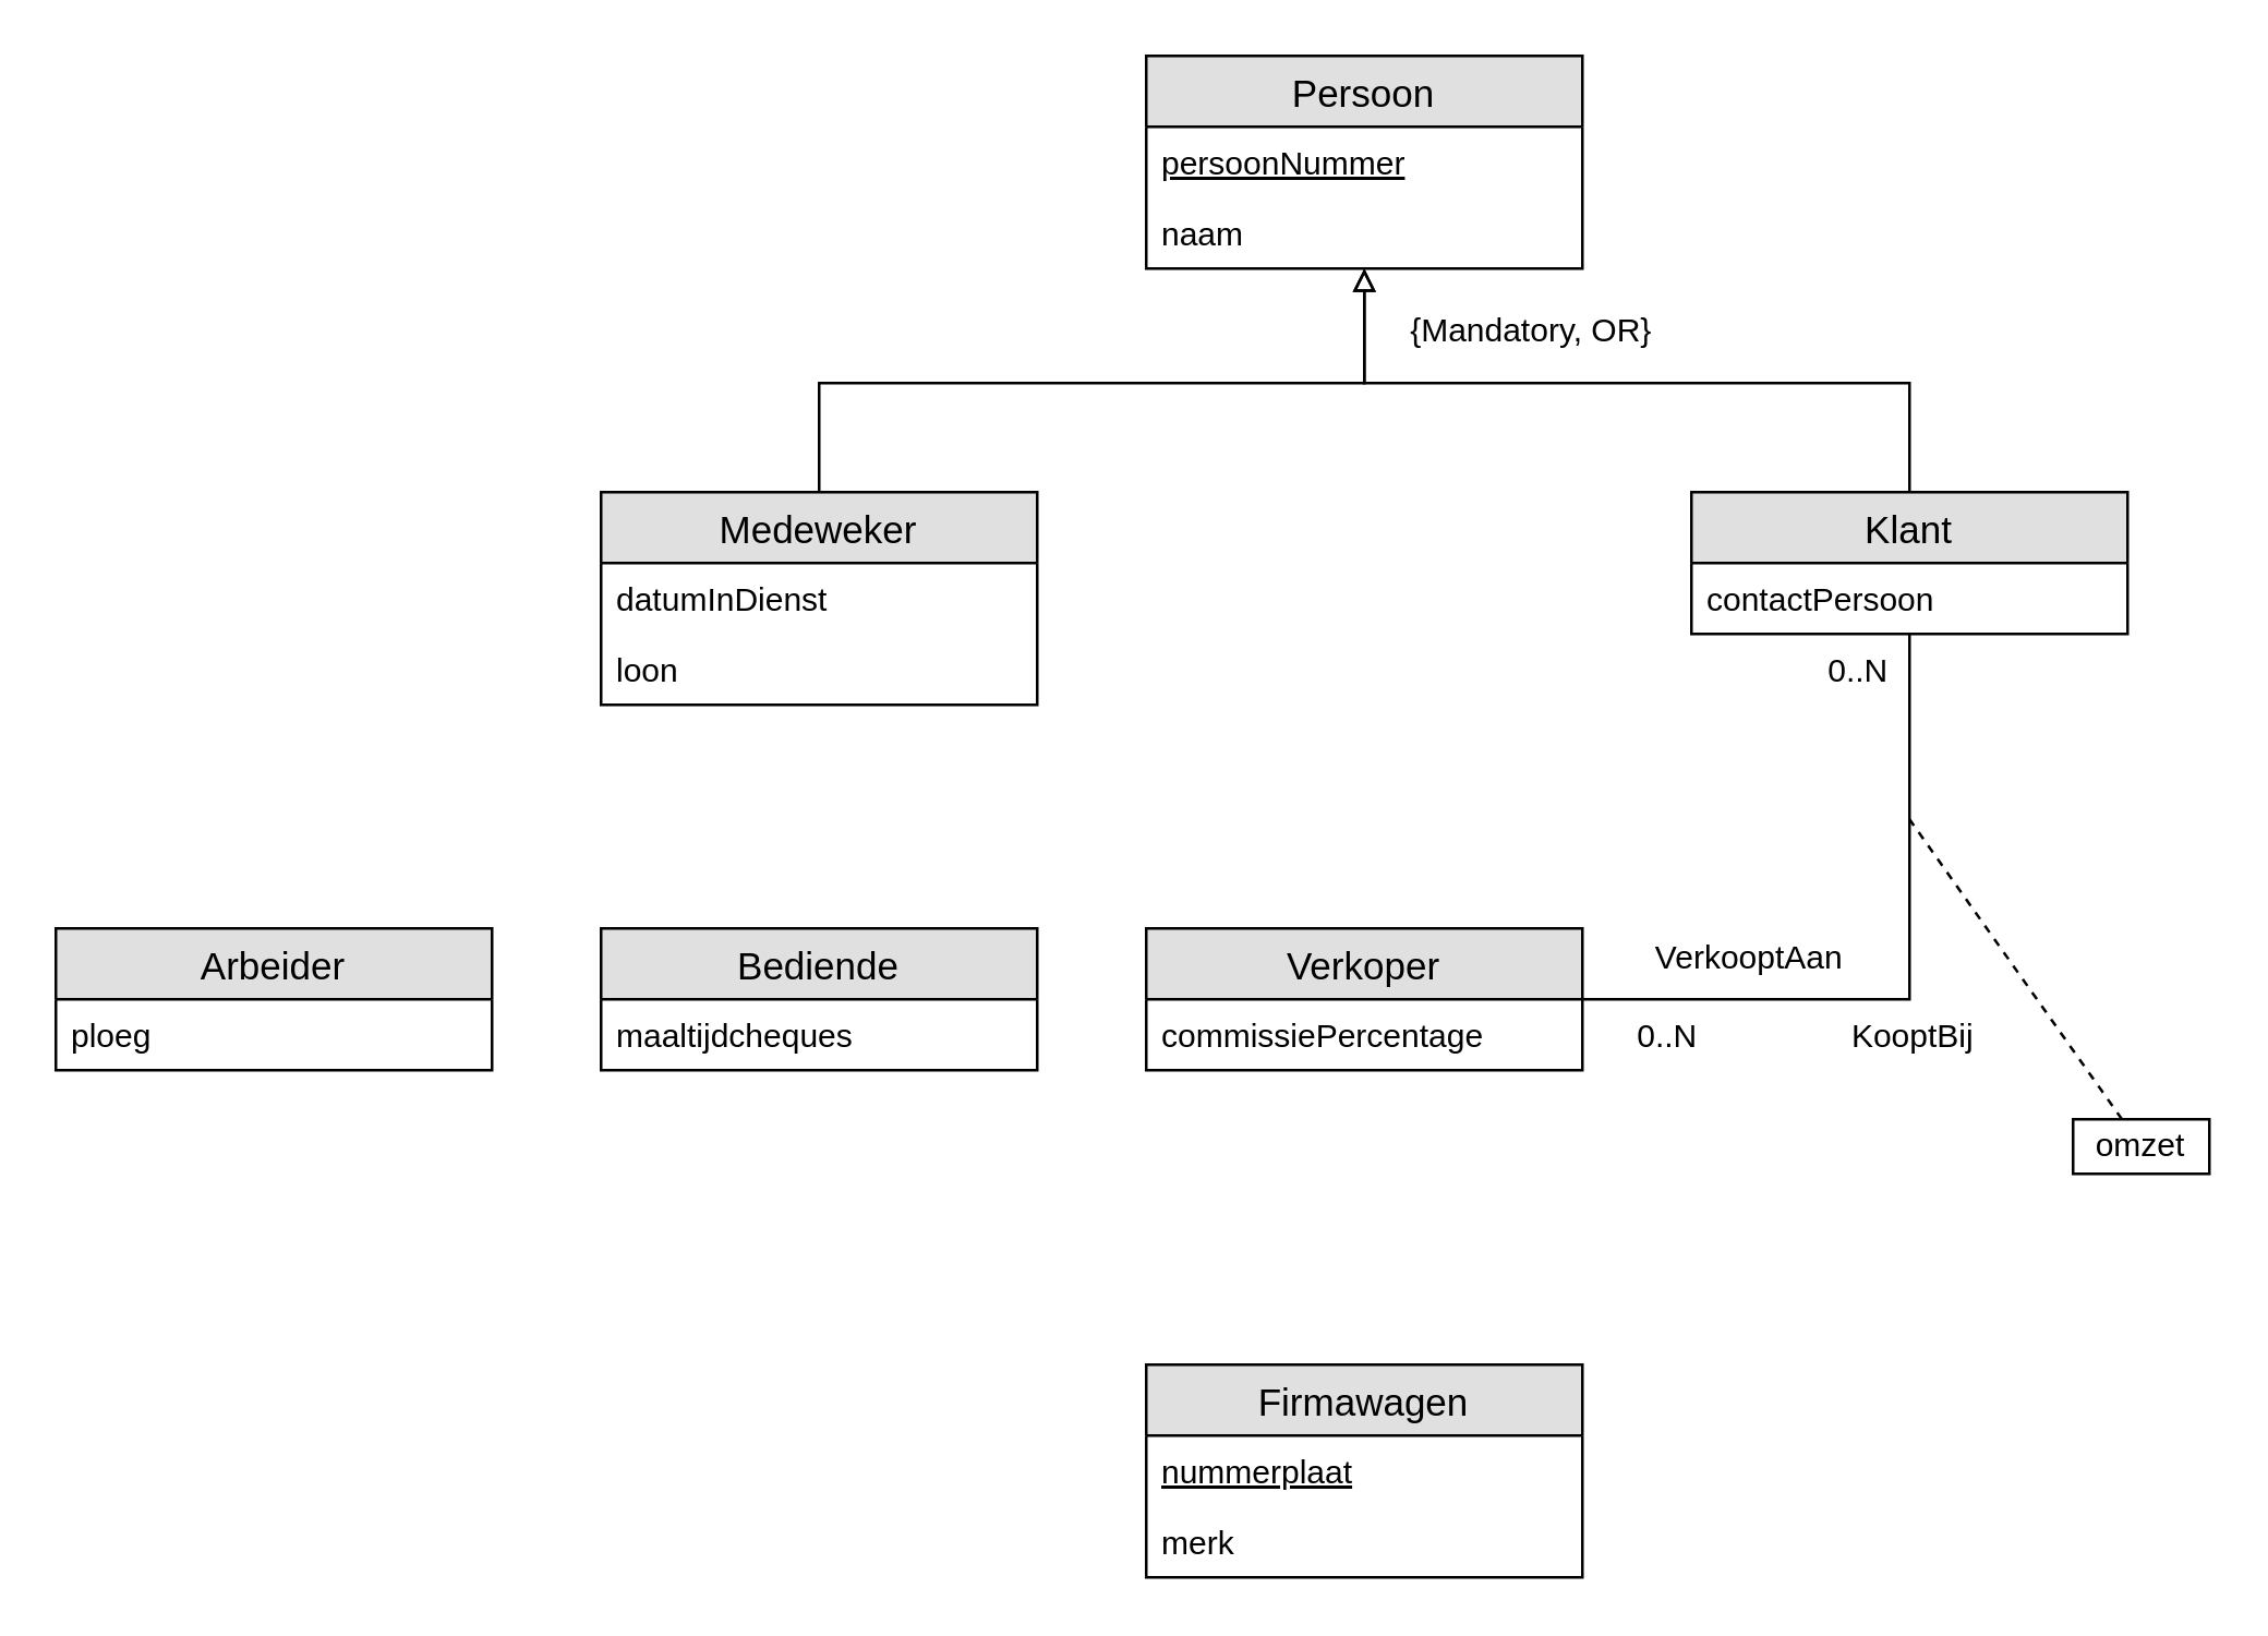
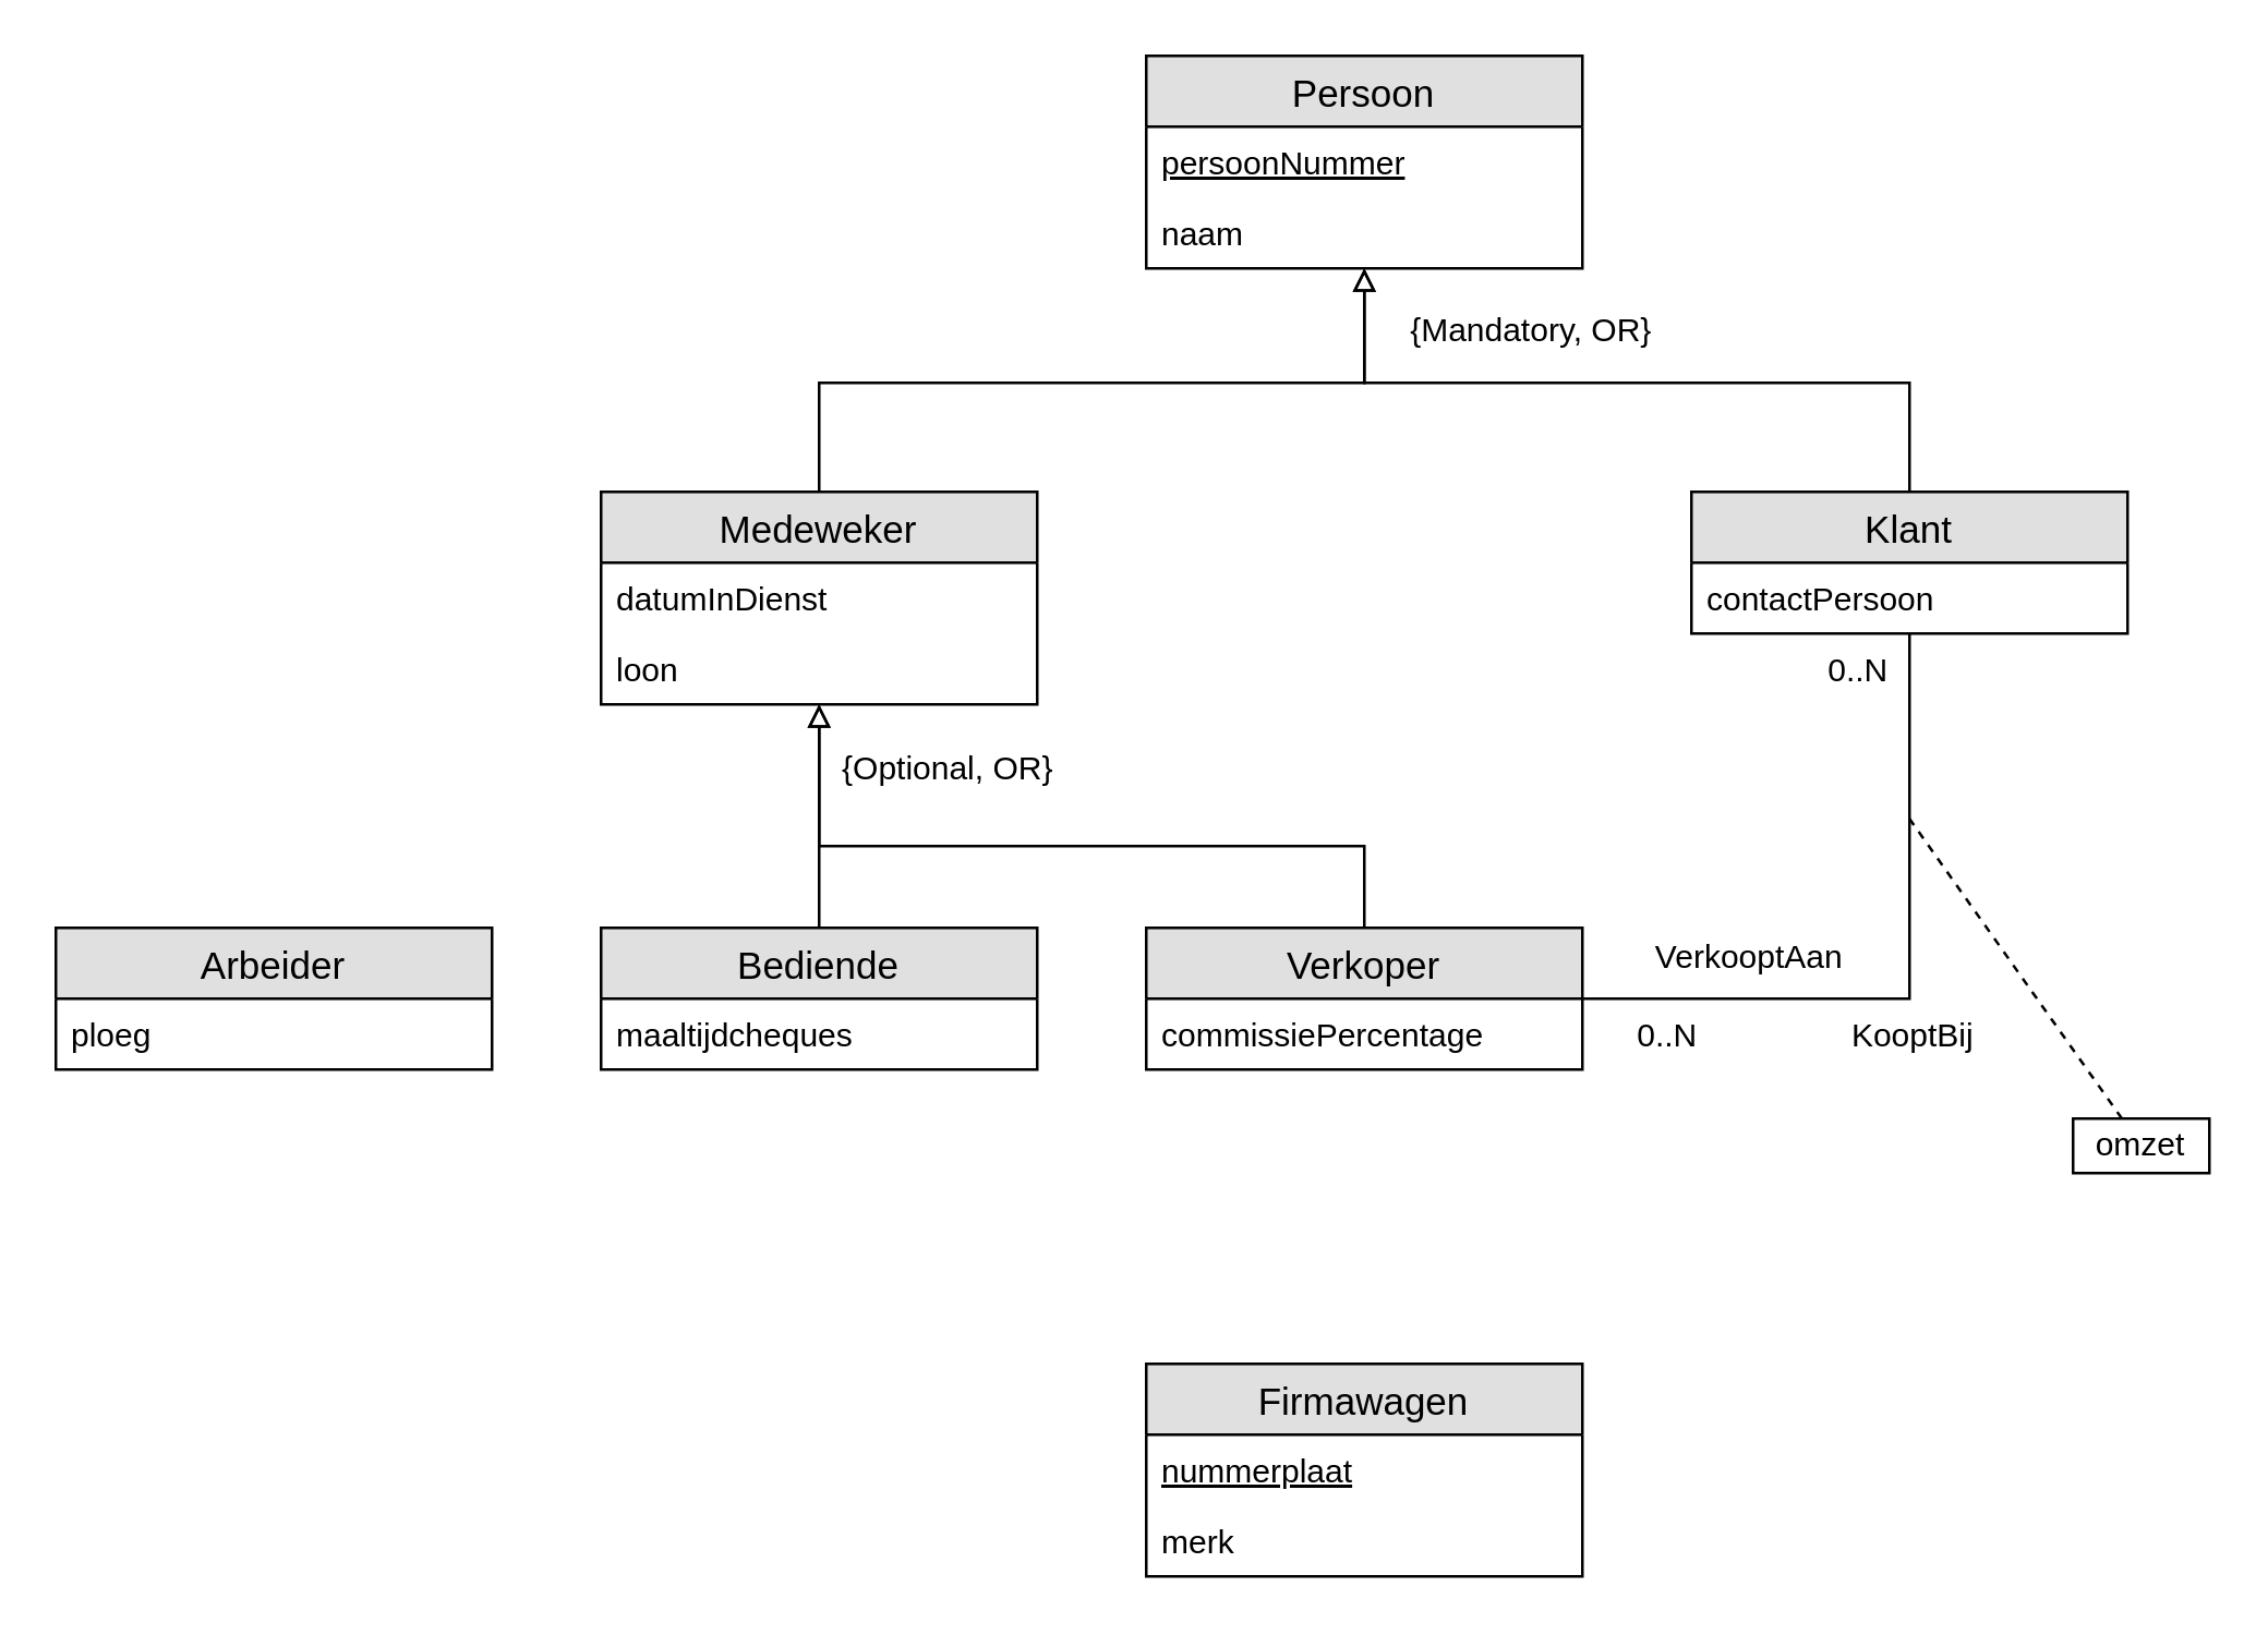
  <mxCell id="0" />
  <mxCell id="1" parent="0" />
  <mxCell id="2" value="Persoon" style="swimlane;fontStyle=0;childLayout=stackLayout;horizontal=1;startSize=26;fillColor=#e0e0e0;horizontalStack=0;resizeParent=1;resizeParentMax=0;resizeLast=0;collapsible=1;marginBottom=0;swimlaneFillColor=#ffffff;align=center;fontSize=14;" parent="1" vertex="1"><mxGeometry x="420" y="20" width="160" height="78" as="geometry" /></mxCell>
  <mxCell id="3" value="persoonNummer" style="text;strokeColor=none;fillColor=none;spacingLeft=4;spacingRight=4;overflow=hidden;rotatable=0;points=[[0,0.5],[1,0.5]];portConstraint=eastwest;fontSize=12;fontStyle=4" parent="2" vertex="1"><mxGeometry y="26" width="160" height="26" as="geometry" /></mxCell>
  <mxCell id="4" value="naam" style="text;strokeColor=none;fillColor=none;spacingLeft=4;spacingRight=4;overflow=hidden;rotatable=0;points=[[0,0.5],[1,0.5]];portConstraint=eastwest;fontSize=12;" parent="2" vertex="1"><mxGeometry y="52" width="160" height="26" as="geometry" /></mxCell>
  <mxCell id="5" style="edgeStyle=orthogonalEdgeStyle;rounded=0;orthogonalLoop=1;jettySize=auto;html=1;endArrow=block;endFill=0;" edge="1" parent="1" source="6" target="2"><mxGeometry relative="1" as="geometry"><Array as="points"><mxPoint x="700" y="140" /><mxPoint x="500" y="140" /></Array></mxGeometry></mxCell>
  <mxCell id="6" value="Klant" style="swimlane;fontStyle=0;childLayout=stackLayout;horizontal=1;startSize=26;fillColor=#e0e0e0;horizontalStack=0;resizeParent=1;resizeParentMax=0;resizeLast=0;collapsible=1;marginBottom=0;swimlaneFillColor=#ffffff;align=center;fontSize=14;" vertex="1" parent="1"><mxGeometry x="620" y="180" width="160" height="52" as="geometry" /></mxCell>
  <mxCell id="7" value="contactPersoon" style="text;strokeColor=none;fillColor=none;spacingLeft=4;spacingRight=4;overflow=hidden;rotatable=0;points=[[0,0.5],[1,0.5]];portConstraint=eastwest;fontSize=12;fontStyle=0" vertex="1" parent="6"><mxGeometry y="26" width="160" height="26" as="geometry" /></mxCell>
  <mxCell id="8" style="edgeStyle=orthogonalEdgeStyle;rounded=0;orthogonalLoop=1;jettySize=auto;html=1;endArrow=block;endFill=0;" edge="1" parent="1" source="10" target="2"><mxGeometry relative="1" as="geometry"><Array as="points"><mxPoint x="300" y="140" /><mxPoint x="500" y="140" /></Array></mxGeometry></mxCell>
  <mxCell id="9" value="{Mandatory, OR}" style="text;html=1;resizable=0;points=[];align=center;verticalAlign=middle;labelBackgroundColor=#ffffff;" vertex="1" connectable="0" parent="8"><mxGeometry x="0.825" relative="1" as="geometry"><mxPoint x="60" y="-3" as="offset" /></mxGeometry></mxCell>
  <mxCell id="10" value="Medeweker" style="swimlane;fontStyle=0;childLayout=stackLayout;horizontal=1;startSize=26;fillColor=#e0e0e0;horizontalStack=0;resizeParent=1;resizeParentMax=0;resizeLast=0;collapsible=1;marginBottom=0;swimlaneFillColor=#ffffff;align=center;fontSize=14;" vertex="1" parent="1"><mxGeometry x="220" y="180" width="160" height="78" as="geometry" /></mxCell>
  <mxCell id="11" value="datumInDienst" style="text;strokeColor=none;fillColor=none;spacingLeft=4;spacingRight=4;overflow=hidden;rotatable=0;points=[[0,0.5],[1,0.5]];portConstraint=eastwest;fontSize=12;fontStyle=0" vertex="1" parent="10"><mxGeometry y="26" width="160" height="26" as="geometry" /></mxCell>
  <mxCell id="12" value="loon" style="text;strokeColor=none;fillColor=none;spacingLeft=4;spacingRight=4;overflow=hidden;rotatable=0;points=[[0,0.5],[1,0.5]];portConstraint=eastwest;fontSize=12;" vertex="1" parent="10"><mxGeometry y="52" width="160" height="26" as="geometry" /></mxCell>
  <mxCell id="13" value="Arbeider" style="swimlane;fontStyle=0;childLayout=stackLayout;horizontal=1;startSize=26;fillColor=#e0e0e0;horizontalStack=0;resizeParent=1;resizeParentMax=0;resizeLast=0;collapsible=1;marginBottom=0;swimlaneFillColor=#ffffff;align=center;fontSize=14;" vertex="1" parent="1"><mxGeometry x="20" y="340" width="160" height="52" as="geometry" /></mxCell>
  <mxCell id="14" value="ploeg" style="text;strokeColor=none;fillColor=none;spacingLeft=4;spacingRight=4;overflow=hidden;rotatable=0;points=[[0,0.5],[1,0.5]];portConstraint=eastwest;fontSize=12;" vertex="1" parent="13"><mxGeometry y="26" width="160" height="26" as="geometry" /></mxCell>
+ <mxCell id="15" style="edgeStyle=orthogonalEdgeStyle;rounded=0;orthogonalLoop=1;jettySize=auto;html=1;endArrow=block;endFill=0;" edge="1" parent="1" source="16" target="10"><mxGeometry relative="1" as="geometry" /></mxCell>
  <mxCell id="16" value="Bediende" style="swimlane;fontStyle=0;childLayout=stackLayout;horizontal=1;startSize=26;fillColor=#e0e0e0;horizontalStack=0;resizeParent=1;resizeParentMax=0;resizeLast=0;collapsible=1;marginBottom=0;swimlaneFillColor=#ffffff;align=center;fontSize=14;" vertex="1" parent="1"><mxGeometry x="220" y="340" width="160" height="52" as="geometry" /></mxCell>
  <mxCell id="17" value="maaltijdcheques" style="text;strokeColor=none;fillColor=none;spacingLeft=4;spacingRight=4;overflow=hidden;rotatable=0;points=[[0,0.5],[1,0.5]];portConstraint=eastwest;fontSize=12;" vertex="1" parent="16"><mxGeometry y="26" width="160" height="26" as="geometry" /></mxCell>
+ <mxCell id="18" style="edgeStyle=orthogonalEdgeStyle;rounded=0;orthogonalLoop=1;jettySize=auto;html=1;endArrow=block;endFill=0;" edge="1" parent="1" source="25" target="10"><mxGeometry relative="1" as="geometry"><Array as="points"><mxPoint x="500" y="310" /><mxPoint x="300" y="310" /></Array></mxGeometry></mxCell>
+ <mxCell id="19" value="{Optional, OR}" style="text;html=1;resizable=0;points=[];align=center;verticalAlign=middle;labelBackgroundColor=#ffffff;" vertex="1" connectable="0" parent="18"><mxGeometry x="0.75" y="-2" relative="1" as="geometry"><mxPoint x="44.5" y="-12" as="offset" /></mxGeometry></mxCell>
  <mxCell id="20" style="edgeStyle=orthogonalEdgeStyle;rounded=0;orthogonalLoop=1;jettySize=auto;html=1;endArrow=none;endFill=0;" edge="1" parent="1" source="25" target="6"><mxGeometry relative="1" as="geometry" /></mxCell>
  <mxCell id="21" value="KooptBij" style="text;html=1;resizable=0;points=[];align=center;verticalAlign=middle;labelBackgroundColor=#ffffff;" vertex="1" connectable="0" parent="20"><mxGeometry x="-0.331" y="2" relative="1" as="geometry"><mxPoint x="35" y="15" as="offset" /></mxGeometry></mxCell>
  <mxCell id="22" value="VerkooptAan" style="text;html=1;resizable=0;points=[];align=center;verticalAlign=middle;labelBackgroundColor=#ffffff;" vertex="1" connectable="0" parent="20"><mxGeometry x="-0.211" y="1" relative="1" as="geometry"><mxPoint x="-40" y="-15" as="offset" /></mxGeometry></mxCell>
  <mxCell id="23" value="0..N" style="text;html=1;resizable=0;points=[];align=center;verticalAlign=middle;labelBackgroundColor=#ffffff;" vertex="1" connectable="0" parent="20"><mxGeometry x="0.876" y="-2" relative="1" as="geometry"><mxPoint x="-21.5" y="-3" as="offset" /></mxGeometry></mxCell>
  <mxCell id="24" value="0..N" style="text;html=1;resizable=0;points=[];align=center;verticalAlign=middle;labelBackgroundColor=#ffffff;" vertex="1" connectable="0" parent="20"><mxGeometry x="-0.787" relative="1" as="geometry"><mxPoint x="3" y="13" as="offset" /></mxGeometry></mxCell>
  <mxCell id="25" value="Verkoper" style="swimlane;fontStyle=0;childLayout=stackLayout;horizontal=1;startSize=26;fillColor=#e0e0e0;horizontalStack=0;resizeParent=1;resizeParentMax=0;resizeLast=0;collapsible=1;marginBottom=0;swimlaneFillColor=#ffffff;align=center;fontSize=14;" vertex="1" parent="1"><mxGeometry x="420" y="340" width="160" height="52" as="geometry" /></mxCell>
  <mxCell id="26" value="commissiePercentage" style="text;strokeColor=none;fillColor=none;spacingLeft=4;spacingRight=4;overflow=hidden;rotatable=0;points=[[0,0.5],[1,0.5]];portConstraint=eastwest;fontSize=12;" vertex="1" parent="25"><mxGeometry y="26" width="160" height="26" as="geometry" /></mxCell>
  <mxCell id="27" value="Firmawagen" style="swimlane;fontStyle=0;childLayout=stackLayout;horizontal=1;startSize=26;fillColor=#e0e0e0;horizontalStack=0;resizeParent=1;resizeParentMax=0;resizeLast=0;collapsible=1;marginBottom=0;swimlaneFillColor=#ffffff;align=center;fontSize=14;" vertex="1" parent="1"><mxGeometry x="420" y="500" width="160" height="78" as="geometry" /></mxCell>
  <mxCell id="28" value="nummerplaat" style="text;strokeColor=none;fillColor=none;spacingLeft=4;spacingRight=4;overflow=hidden;rotatable=0;points=[[0,0.5],[1,0.5]];portConstraint=eastwest;fontSize=12;fontStyle=4" vertex="1" parent="27"><mxGeometry y="26" width="160" height="26" as="geometry" /></mxCell>
  <mxCell id="29" value="merk" style="text;strokeColor=none;fillColor=none;spacingLeft=4;spacingRight=4;overflow=hidden;rotatable=0;points=[[0,0.5],[1,0.5]];portConstraint=eastwest;fontSize=12;fontStyle=0" vertex="1" parent="27"><mxGeometry y="52" width="160" height="26" as="geometry" /></mxCell>
  <mxCell id="30" value="omzet" style="rounded=0;whiteSpace=wrap;html=1;" vertex="1" parent="1"><mxGeometry x="760" y="410" width="50" height="20" as="geometry" /></mxCell>
  <mxCell id="31" value="" style="endArrow=none;dashed=1;html=1;" edge="1" parent="1" source="30"><mxGeometry width="50" height="50" relative="1" as="geometry"><mxPoint x="760" y="380" as="sourcePoint" /><mxPoint x="700" y="300" as="targetPoint" /></mxGeometry></mxCell>
